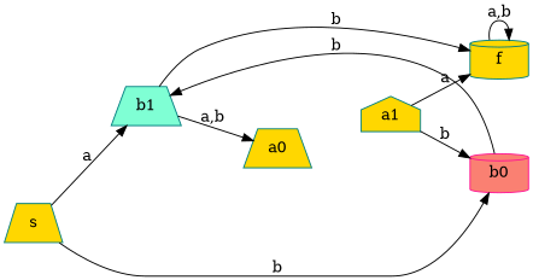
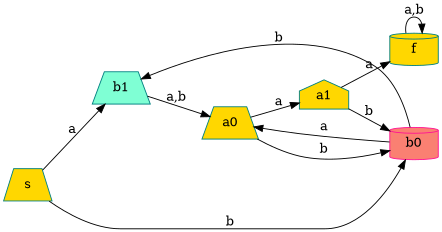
  digraph {
    rankdir=LR
    node [color=teal fillcolor=gold shape=trapezium style=filled]
    f [shape=cylinder]
    b0 [color=deeppink fillcolor=salmon shape=cylinder]
    s
    b1 [fillcolor=aquamarine]
    a0
    a1 [shape=house]
    f -> f [label="a,b"]
    b0 -> b1 [label=b]
+   b0 -> a0 [label=a]
    s -> b0 [label=b]
    s -> b1 [label=a]
-   b1 -> f [label=b]
    b1 -> a0 [label="a,b"]
+   a0 -> b0 [label=b]
+   a0 -> a1 [label=a]
    a1 -> f [label=a]
    a1 -> b0 [label=b]
  }
